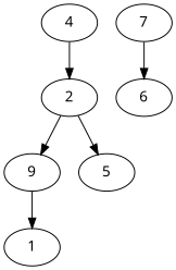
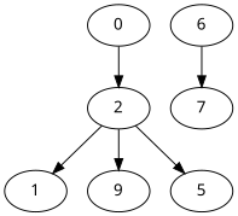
  digraph {
    fontname="Noto Sans"
    node [fontname="Noto Sans"]
    edge [fontname="Noto Sans"]
-   n1 [label=4]
+   n1 [label=0]
    n2 [label=2]
    n3 [label=6]
    n4 [label=1]
    n5 [label=9]
    n6 [label=5]
    n7 [label=7]
    subgraph sub_1 {
      n1
    }
    subgraph sub_2 {
      n2
    }
    subgraph sub_3 {
      n3
    }
    subgraph sub_4 {
      n4
    }
    subgraph sub_5 {
      n5
    }
    subgraph sub_6 {
      n6
    }
    subgraph sub_7 {
      n7
    }
    n1 -> n2
-   n5 -> n4
+   n2 -> n4
    n2 -> n5
    n2 -> n6
-   n7 -> n3
+   n3 -> n7
  }
